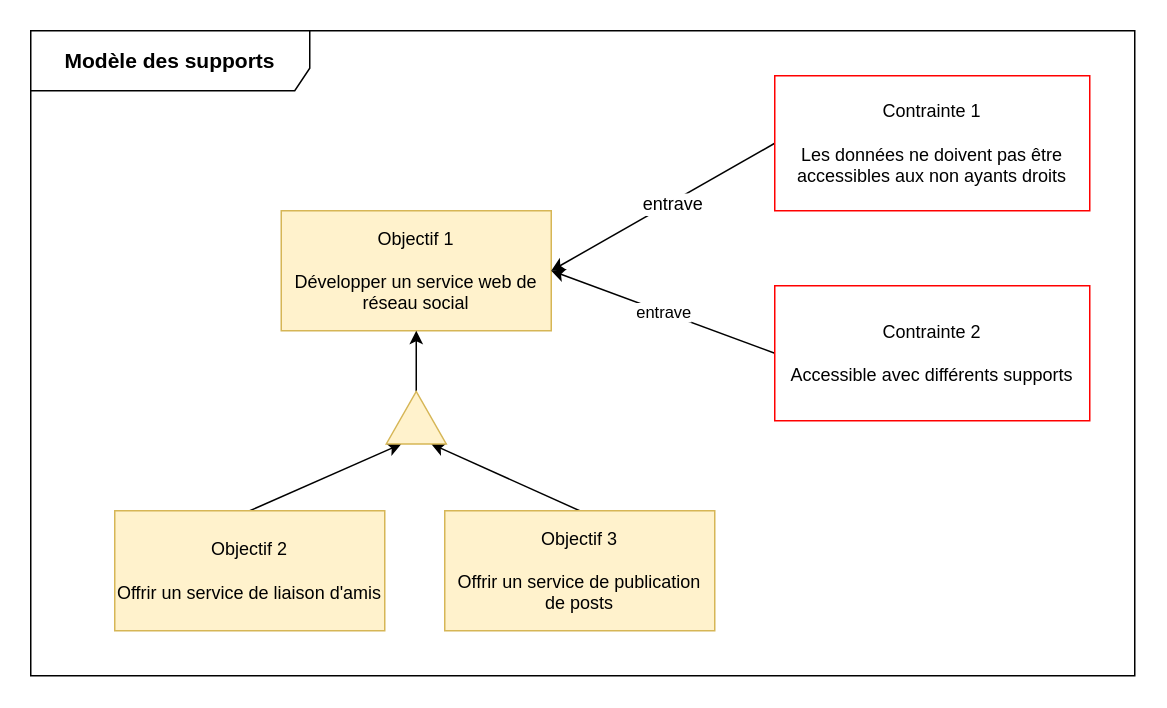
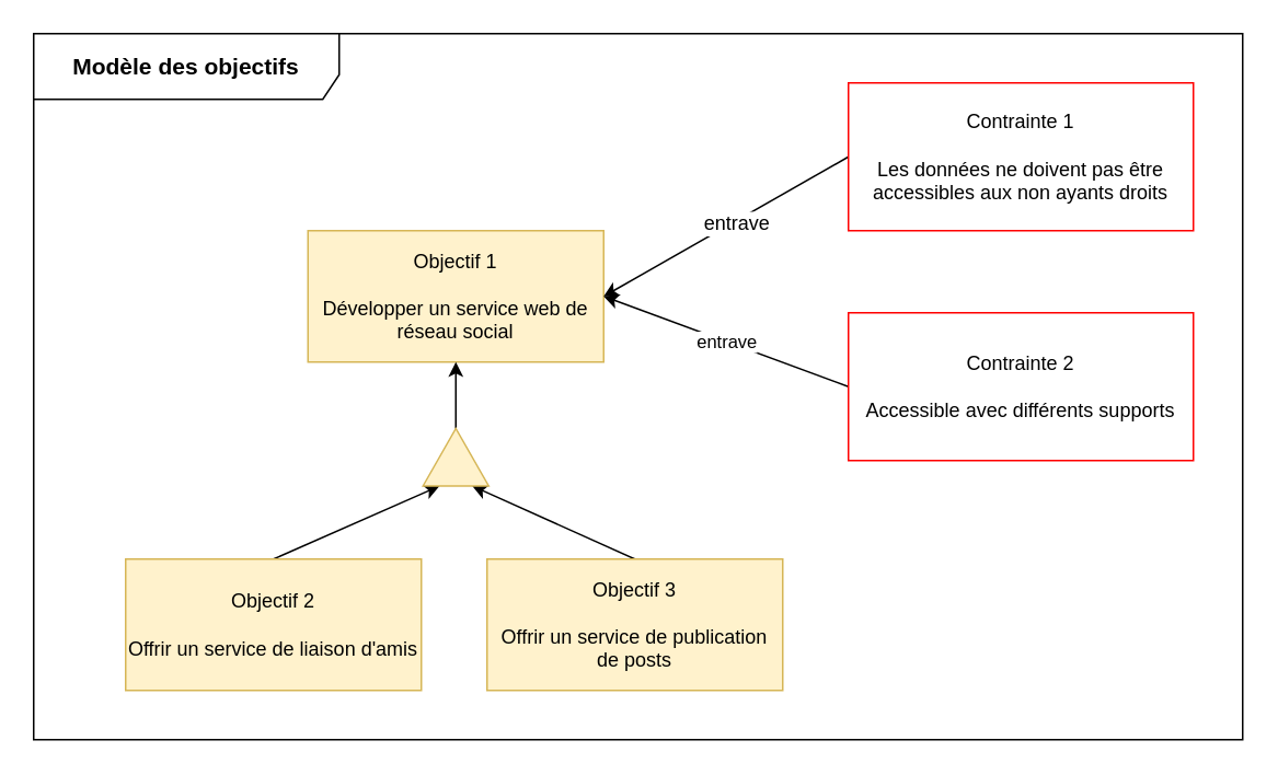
  <mxCell id="0" />
  <mxCell id="1" parent="0" />
  <mxCell id="2" value="Objectif 1&lt;br&gt;&lt;br&gt;Développer un service web de réseau social&lt;br&gt;" style="rounded=0;whiteSpace=wrap;html=1;fillColor=#fff2cc;strokeColor=#d6b656;" vertex="1" parent="1"><mxGeometry x="187" y="140" width="180" height="80" as="geometry" /></mxCell>
  <mxCell id="3" style="rounded=0;orthogonalLoop=1;jettySize=auto;html=1;exitX=0.5;exitY=0;exitDx=0;exitDy=0;entryX=0;entryY=0.25;entryDx=0;entryDy=0;" edge="1" parent="1" source="4" target="8"><mxGeometry relative="1" as="geometry" /></mxCell>
  <mxCell id="4" value="Objectif 2&lt;br&gt;&lt;br&gt;Offrir un service de liaison d'amis&lt;br&gt;" style="rounded=0;whiteSpace=wrap;html=1;fillColor=#fff2cc;strokeColor=#d6b656;" vertex="1" parent="1"><mxGeometry x="76" y="340" width="180" height="80" as="geometry" /></mxCell>
  <mxCell id="5" style="edgeStyle=none;rounded=0;orthogonalLoop=1;jettySize=auto;html=1;exitX=0.5;exitY=0;exitDx=0;exitDy=0;entryX=0;entryY=0.75;entryDx=0;entryDy=0;" edge="1" parent="1" source="6" target="8"><mxGeometry relative="1" as="geometry" /></mxCell>
  <mxCell id="6" value="Objectif 3&lt;br&gt;&lt;br&gt;Offrir un service de publication de posts&lt;br&gt;" style="rounded=0;whiteSpace=wrap;html=1;fillColor=#fff2cc;strokeColor=#d6b656;" vertex="1" parent="1"><mxGeometry x="296" y="340" width="180" height="80" as="geometry" /></mxCell>
  <mxCell id="7" style="edgeStyle=none;rounded=0;orthogonalLoop=1;jettySize=auto;html=1;exitX=1;exitY=0.5;exitDx=0;exitDy=0;entryX=0.5;entryY=1;entryDx=0;entryDy=0;" edge="1" parent="1" source="8" target="2"><mxGeometry relative="1" as="geometry" /></mxCell>
  <mxCell id="8" value="" style="triangle;whiteSpace=wrap;html=1;fillColor=#fff2cc;strokeColor=#d6b656;rotation=-90;" vertex="1" parent="1"><mxGeometry x="259.5" y="258" width="35" height="40" as="geometry" /></mxCell>
  <mxCell id="9" style="edgeStyle=none;rounded=0;orthogonalLoop=1;jettySize=auto;html=1;exitX=0;exitY=0.5;exitDx=0;exitDy=0;entryX=1;entryY=0.5;entryDx=0;entryDy=0;" edge="1" parent="1" source="11" target="2"><mxGeometry relative="1" as="geometry" /></mxCell>
  <mxCell id="10" value="entrave" style="text;html=1;resizable=0;points=[];align=center;verticalAlign=middle;labelBackgroundColor=#ffffff;" vertex="1" connectable="0" parent="9"><mxGeometry x="-0.074" y="1" relative="1" as="geometry"><mxPoint as="offset" /></mxGeometry></mxCell>
  <mxCell id="11" value="Contrainte 1&lt;br&gt;&lt;br&gt;Les données ne doivent pas être accessibles aux non ayants droits&lt;br&gt;" style="rounded=0;whiteSpace=wrap;html=1;strokeColor=#FF0000;" vertex="1" parent="1"><mxGeometry x="516" y="50" width="210" height="90" as="geometry" /></mxCell>
  <mxCell id="12" value="entrave" style="edgeStyle=none;rounded=0;orthogonalLoop=1;jettySize=auto;html=1;exitX=0;exitY=0.5;exitDx=0;exitDy=0;entryX=1;entryY=0.5;entryDx=0;entryDy=0;" edge="1" parent="1" source="13" target="2"><mxGeometry relative="1" as="geometry" /></mxCell>
  <mxCell id="13" value="Contrainte 2&lt;br&gt;&lt;br&gt;Accessible avec différents supports&lt;br&gt;" style="rounded=0;whiteSpace=wrap;html=1;strokeColor=#FF0000;" vertex="1" parent="1"><mxGeometry x="516" y="190" width="210" height="90" as="geometry" /></mxCell>
- <mxCell id="14" value="&lt;b&gt;&lt;font style=&quot;font-size: 14px&quot;&gt;Modèle des supports&lt;/font&gt;&lt;/b&gt;" style="shape=umlFrame;whiteSpace=wrap;html=1;strokeColor=#000000;width=186;height=40;" vertex="1" parent="1"><mxGeometry x="20" y="20" width="736" height="430" as="geometry" /></mxCell>
+ <mxCell id="14" value="&lt;b&gt;&lt;font style=&quot;font-size: 14px&quot;&gt;Modèle des objectifs&lt;/font&gt;&lt;/b&gt;" style="shape=umlFrame;whiteSpace=wrap;html=1;strokeColor=#000000;width=186;height=40;" vertex="1" parent="1"><mxGeometry x="20" y="20" width="736" height="430" as="geometry" /></mxCell>
